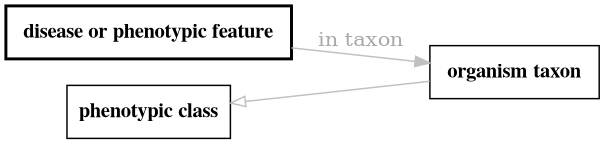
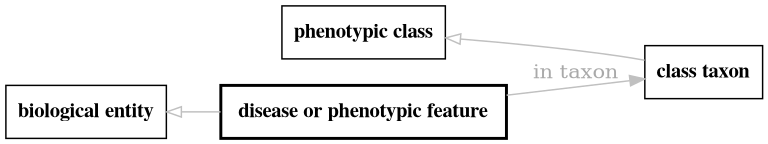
  digraph {
    fontsize=32
    penwidth=5
    rankdir=LR
    node [color=black fontname="times bold" shape=rectangle]
    edge [color=gray fontcolor=darkgray arrowtail=onormal dir=back]
    n1 [label=" disease or phenotypic feature " style=bold]
-   n2 [label=" organism taxon " style=solid]
+   n2 [label="class taxon" style=solid]
+   "biological entity"
    n4 [label="phenotypic class"]
    n1 -> n2 [label="in taxon" arrowtail="" dir=""]
+   "biological entity" -> n1
    n4 -> n2
  }
